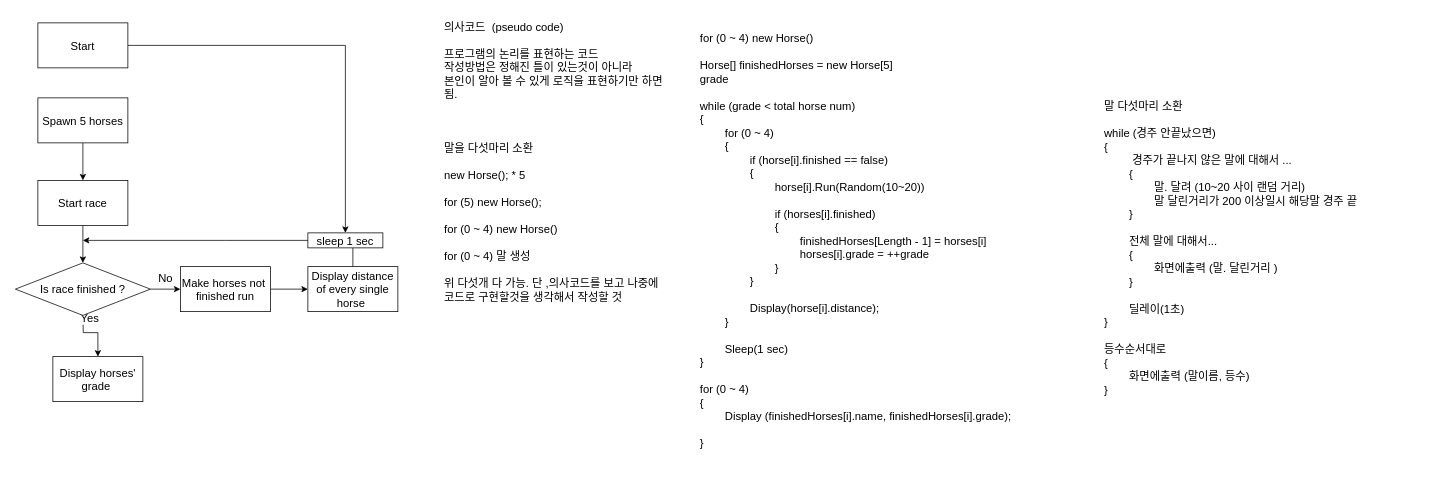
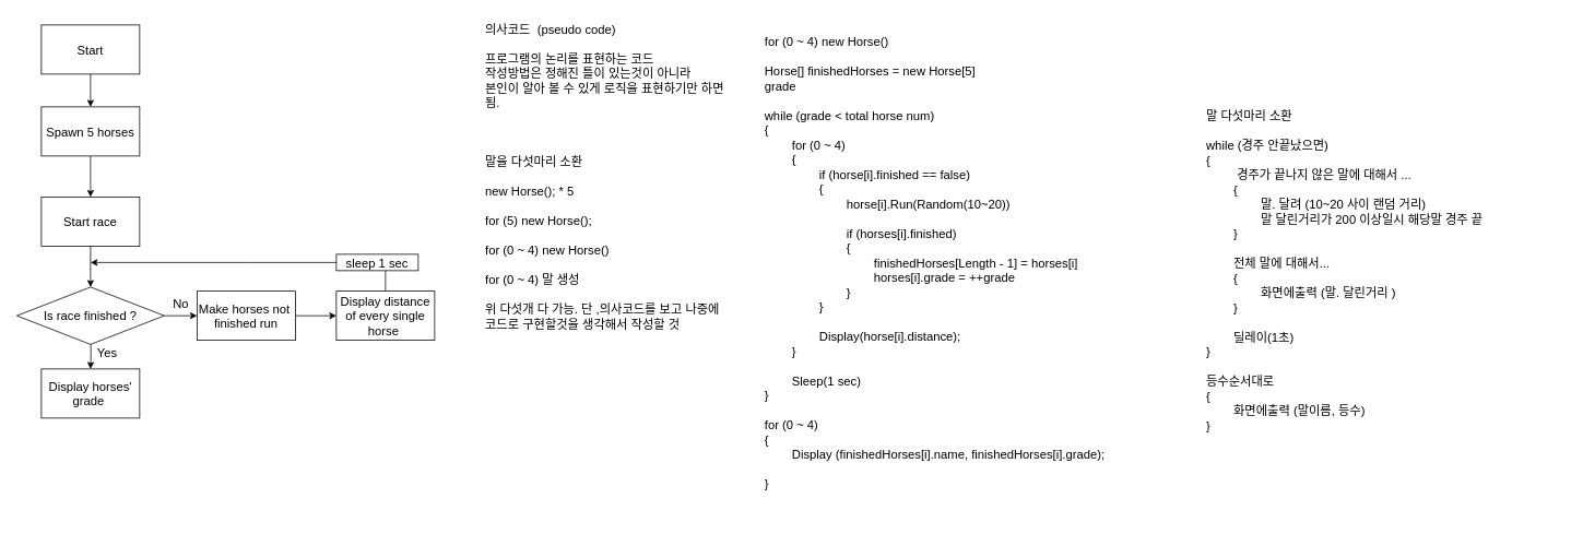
  <mxCell id="0" />
  <mxCell id="1" parent="0" />
- <mxCell id="2" value="" style="edgeStyle=orthogonalEdgeStyle;rounded=0;orthogonalLoop=1;jettySize=auto;html=1;fontSize=15;" parent="1" source="3" target="14" edge="1"><mxGeometry relative="1" as="geometry" /></mxCell>
+ <mxCell id="2" value="" style="edgeStyle=orthogonalEdgeStyle;rounded=0;orthogonalLoop=1;jettySize=auto;html=1;fontSize=15;" parent="1" source="3" target="5" edge="1"><mxGeometry relative="1" as="geometry" /></mxCell>
  <mxCell id="3" value="&lt;font style=&quot;font-size: 15px;&quot;&gt;Start&lt;/font&gt;" style="rounded=0;whiteSpace=wrap;html=1;fontSize=15;" parent="1" vertex="1"><mxGeometry x="50" y="30" width="120" height="60" as="geometry" /></mxCell>
  <mxCell id="4" value="" style="edgeStyle=orthogonalEdgeStyle;rounded=0;orthogonalLoop=1;jettySize=auto;html=1;fontSize=15;" parent="1" source="5" target="7" edge="1"><mxGeometry relative="1" as="geometry" /></mxCell>
  <mxCell id="5" value="Spawn 5 horses" style="rounded=0;whiteSpace=wrap;html=1;fontSize=15;" parent="1" vertex="1"><mxGeometry x="50" y="130" width="120" height="60" as="geometry" /></mxCell>
  <mxCell id="6" value="" style="edgeStyle=orthogonalEdgeStyle;rounded=0;orthogonalLoop=1;jettySize=auto;html=1;fontSize=15;" parent="1" source="7" edge="1"><mxGeometry relative="1" as="geometry"><mxPoint x="110" y="350" as="targetPoint" /></mxGeometry></mxCell>
  <mxCell id="7" value="Start race" style="whiteSpace=wrap;html=1;fontSize=15;rounded=0;" parent="1" vertex="1"><mxGeometry x="50" y="240" width="120" height="60" as="geometry" /></mxCell>
  <mxCell id="8" value="Yes" style="edgeStyle=orthogonalEdgeStyle;rounded=0;orthogonalLoop=1;jettySize=auto;html=1;fontSize=15;" parent="1" target="9" edge="1"><mxGeometry y="20" relative="1" as="geometry"><mxPoint x="110" y="410" as="sourcePoint" /><mxPoint as="offset" /></mxGeometry></mxCell>
- <mxCell id="9" value="Display horses' grade&amp;nbsp;" style="whiteSpace=wrap;html=1;fontSize=15;rounded=0;" parent="1" vertex="1"><mxGeometry x="70" y="475" width="120" height="60" as="geometry" /></mxCell>
+ <mxCell id="9" value="Display horses' grade&amp;nbsp;" style="whiteSpace=wrap;html=1;fontSize=15;rounded=0;" parent="1" vertex="1"><mxGeometry x="50" y="450" width="120" height="60" as="geometry" /></mxCell>
  <mxCell id="10" value="No" style="edgeStyle=orthogonalEdgeStyle;rounded=0;orthogonalLoop=1;jettySize=auto;html=1;entryX=0;entryY=0.5;entryDx=0;entryDy=0;fontSize=15;" parent="1" source="11" target="16" edge="1"><mxGeometry y="15" relative="1" as="geometry"><mxPoint as="offset" /></mxGeometry></mxCell>
  <mxCell id="11" value="Is race finished ?" style="rhombus;whiteSpace=wrap;html=1;fontSize=15;" parent="1" vertex="1"><mxGeometry x="20" y="350" width="180" height="70" as="geometry" /></mxCell>
  <mxCell id="12" style="edgeStyle=orthogonalEdgeStyle;rounded=0;orthogonalLoop=1;jettySize=auto;html=1;fontSize=15;" parent="1" source="13" edge="1"><mxGeometry relative="1" as="geometry"><mxPoint x="110" y="320" as="targetPoint" /><Array as="points"><mxPoint x="300" y="320" /><mxPoint x="170" y="320" /></Array></mxGeometry></mxCell>
  <mxCell id="13" value="Display distance of every single horse&amp;nbsp;" style="whiteSpace=wrap;html=1;fontSize=15;rounded=0;" parent="1" vertex="1"><mxGeometry x="410" y="355" width="120" height="60" as="geometry" /></mxCell>
  <mxCell id="14" value="sleep 1 sec" style="rounded=0;whiteSpace=wrap;html=1;fontSize=15;" parent="1" vertex="1"><mxGeometry x="410" y="310" width="100" height="20" as="geometry" /></mxCell>
  <mxCell id="15" style="edgeStyle=orthogonalEdgeStyle;rounded=0;orthogonalLoop=1;jettySize=auto;html=1;entryX=0;entryY=0.5;entryDx=0;entryDy=0;fontSize=15;" parent="1" source="16" target="13" edge="1"><mxGeometry relative="1" as="geometry" /></mxCell>
  <mxCell id="16" value="Make horses not&amp;nbsp; finished run" style="rounded=0;whiteSpace=wrap;html=1;fontSize=15;" parent="1" vertex="1"><mxGeometry x="240" y="355" width="120" height="60" as="geometry" /></mxCell>
  <mxCell id="17" value="의사코드&amp;nbsp; (pseudo code)&lt;br&gt;&lt;br&gt;&lt;div style=&quot;&quot;&gt;프로그램의 논리를 표현하는 코드&lt;/div&gt;&lt;div style=&quot;&quot;&gt;작성방법은 정해진 틀이 있는것이 아니라&amp;nbsp;&lt;/div&gt;&lt;div style=&quot;&quot;&gt;본인이 알아 볼 수 있게 로직을 표현하기만 하면 됨.&lt;/div&gt;&lt;div style=&quot;&quot;&gt;&lt;br&gt;&lt;/div&gt;&lt;div style=&quot;&quot;&gt;&lt;br&gt;&lt;/div&gt;&lt;div style=&quot;&quot;&gt;&lt;br&gt;&lt;/div&gt;&lt;div style=&quot;&quot;&gt;말을 다섯마리 소환&amp;nbsp;&lt;/div&gt;&lt;div style=&quot;&quot;&gt;&lt;br&gt;&lt;/div&gt;&lt;div style=&quot;&quot;&gt;new Horse(); * 5&lt;/div&gt;&lt;div style=&quot;&quot;&gt;&lt;br&gt;&lt;/div&gt;&lt;div style=&quot;&quot;&gt;for (5) new Horse();&lt;/div&gt;&lt;div style=&quot;&quot;&gt;&lt;br&gt;&lt;/div&gt;&lt;div style=&quot;&quot;&gt;for (0 ~ 4) new Horse()&lt;/div&gt;&lt;div style=&quot;&quot;&gt;&lt;br&gt;&lt;/div&gt;&lt;div style=&quot;&quot;&gt;for (0 ~ 4) 말 생성&lt;/div&gt;&lt;div style=&quot;&quot;&gt;&lt;br&gt;&lt;/div&gt;&lt;div style=&quot;&quot;&gt;위 다섯개 다 가능. 단 ,의사코드를 보고 나중에 코드로 구현할것을 생각해서 작성할 것&lt;/div&gt;" style="text;html=1;strokeColor=none;fillColor=none;align=left;verticalAlign=middle;whiteSpace=wrap;rounded=0;fontSize=15;labelPosition=center;verticalLabelPosition=middle;" parent="1" vertex="1"><mxGeometry x="590" y="20" width="300" height="390" as="geometry" /></mxCell>
  <mxCell id="18" value="for (0 ~ 4) new Horse()&lt;br&gt;&lt;br&gt;Horse[] finishedHorses = new Horse[5]&lt;br&gt;grade&lt;br&gt;&lt;br&gt;while (grade &amp;lt; total horse num)&lt;br&gt;{&lt;br&gt;&lt;span style=&quot;white-space: pre;&quot;&gt;&#09;&lt;/span&gt;for (0 ~ 4)&lt;br&gt;&lt;span style=&quot;white-space: pre;&quot;&gt;&#09;&lt;/span&gt;{&lt;br&gt;&lt;span style=&quot;white-space: pre;&quot;&gt;&#09;&lt;/span&gt;&lt;span style=&quot;white-space: pre;&quot;&gt;&#09;&lt;/span&gt;if (horse[i].finished == false)&lt;br&gt;&lt;span style=&quot;white-space: pre;&quot;&gt;&#09;&lt;/span&gt;&lt;span style=&quot;white-space: pre;&quot;&gt;&#09;&lt;/span&gt;{&lt;br&gt;&lt;span style=&quot;white-space: pre;&quot;&gt;&#09;&lt;/span&gt;&lt;span style=&quot;white-space: pre;&quot;&gt;&#09;&lt;/span&gt;&lt;span style=&quot;white-space: pre;&quot;&gt;&#09;&lt;/span&gt;horse[i].Run(Random(10~20))&lt;br&gt;&lt;br&gt;&lt;span style=&quot;white-space: pre;&quot;&gt;&lt;span style=&quot;white-space: pre;&quot;&gt;&#09;&lt;/span&gt;&lt;span style=&quot;white-space: pre;&quot;&gt;&#09;&lt;/span&gt;&lt;span style=&quot;white-space: pre;&quot;&gt;&#09;&lt;/span&gt;if (horses[i].finished)&lt;br&gt;&lt;span style=&quot;white-space: pre;&quot;&gt;&#09;&lt;/span&gt;&lt;span style=&quot;white-space: pre;&quot;&gt;&#09;&lt;/span&gt;&lt;span style=&quot;white-space: pre;&quot;&gt;&#09;&lt;/span&gt;{&lt;br&gt;&lt;span style=&quot;white-space: pre;&quot;&gt;&#09;&lt;/span&gt;&lt;span style=&quot;white-space: pre;&quot;&gt;&#09;&lt;/span&gt;&lt;span style=&quot;white-space: pre;&quot;&gt;&#09;&lt;/span&gt;&lt;span style=&quot;white-space: pre;&quot;&gt;&#09;&lt;/span&gt;finishedHorses[Length - 1] = horses[i]&#09;&lt;/span&gt;&lt;span style=&quot;white-space: pre;&quot;&gt;&#09;&lt;/span&gt;&lt;span style=&quot;white-space: pre;&quot;&gt;&#09;&lt;/span&gt;&lt;br&gt;&lt;span style=&quot;white-space: pre;&quot;&gt;&#09;&lt;/span&gt;&lt;span style=&quot;white-space: pre;&quot;&gt;&#09;&lt;/span&gt;&lt;span style=&quot;white-space: pre;&quot;&gt;&#09;&lt;/span&gt;&lt;span style=&quot;white-space: pre;&quot;&gt;&#09;&lt;/span&gt;horses[i].grade = ++grade&lt;br&gt;&lt;span style=&quot;white-space: pre;&quot;&gt;&#09;&lt;/span&gt;&lt;span style=&quot;white-space: pre;&quot;&gt;&#09;&lt;/span&gt;&lt;span style=&quot;white-space: pre;&quot;&gt;&#09;&lt;/span&gt;}&lt;br&gt;&lt;span style=&quot;white-space: pre;&quot;&gt;&#09;&lt;/span&gt;&lt;span style=&quot;white-space: pre;&quot;&gt;&#09;&lt;/span&gt;}&lt;br&gt;&lt;br&gt;&lt;span style=&quot;white-space: pre;&quot;&gt;&#09;&lt;/span&gt;&lt;span style=&quot;white-space: pre;&quot;&gt;&#09;&lt;/span&gt;Display(horse[i].distance);&lt;br&gt;&lt;span style=&quot;white-space: pre;&quot;&gt;&#09;&lt;/span&gt;}&lt;br&gt;&lt;br&gt;&lt;span style=&quot;white-space: pre;&quot;&gt;&#09;&lt;/span&gt;Sleep(1 sec)&lt;br&gt;}&lt;br&gt;&lt;br&gt;for (0 ~ 4)&amp;nbsp;&lt;br&gt;{&lt;br&gt;&lt;span style=&quot;white-space: pre;&quot;&gt;&#09;&lt;/span&gt;Display (finishedHorses[i].name, finishedHorses[i].grade);&lt;br&gt;&lt;br&gt;}" style="text;html=1;strokeColor=none;fillColor=none;align=left;verticalAlign=middle;whiteSpace=wrap;rounded=0;fontSize=15;labelPosition=center;verticalLabelPosition=middle;" parent="1" vertex="1"><mxGeometry x="931" y="20" width="560" height="600" as="geometry" /></mxCell>
  <mxCell id="19" value="말 다섯마리 소환&lt;br&gt;&lt;br&gt;while (경주 안끝났으면)&lt;br&gt;{&lt;br&gt;&lt;span style=&quot;white-space: pre;&quot;&gt;&#09;&lt;/span&gt;&amp;nbsp;경주가 끝나지 않은 말에 대해서 ...&amp;nbsp;&lt;br&gt;&lt;span style=&quot;white-space: pre;&quot;&gt;&#09;&lt;/span&gt;{&lt;br&gt;&lt;span style=&quot;white-space: pre;&quot;&gt;&#09;&lt;/span&gt;&lt;span style=&quot;white-space: pre;&quot;&gt;&#09;&lt;/span&gt;말. 달려 (10~20 사이 랜덤 거리)&lt;br&gt;&lt;span style=&quot;white-space: pre;&quot;&gt;&#09;&lt;/span&gt;&lt;span style=&quot;white-space: pre;&quot;&gt;&#09;&lt;/span&gt;말 달린거리가 200 이상일시 해당말 경주 끝&lt;br&gt;&lt;span style=&quot;white-space: pre;&quot;&gt;&#09;&lt;/span&gt;}&lt;br&gt;&lt;br&gt;&lt;span style=&quot;white-space: pre;&quot;&gt;&#09;&lt;/span&gt;전체 말에 대해서...&lt;br&gt;&lt;span style=&quot;white-space: pre;&quot;&gt;&#09;&lt;/span&gt;{&lt;br&gt;&lt;span style=&quot;white-space: pre;&quot;&gt;&#09;&lt;/span&gt;&lt;span style=&quot;white-space: pre;&quot;&gt;&#09;&lt;/span&gt;화면에출력 (말. 달린거리 )&lt;br&gt;&lt;span style=&quot;white-space: pre;&quot;&gt;&#09;&lt;/span&gt;}&lt;br&gt;&lt;br&gt;&lt;span style=&quot;white-space: pre;&quot;&gt;&#09;&lt;/span&gt;딜레이(1초)&lt;br&gt;}&lt;br&gt;&lt;br&gt;등수순서대로&lt;br&gt;{&lt;br&gt;&lt;span style=&quot;white-space: pre;&quot;&gt;&#09;&lt;/span&gt;화면에출력 (말이름, 등수)&lt;br&gt;}&lt;br&gt;" style="text;html=1;strokeColor=none;fillColor=none;align=left;verticalAlign=middle;whiteSpace=wrap;rounded=0;fontSize=15;labelPosition=center;verticalLabelPosition=middle;" parent="1" vertex="1"><mxGeometry x="1470" y="30" width="440" height="600" as="geometry" /></mxCell>
